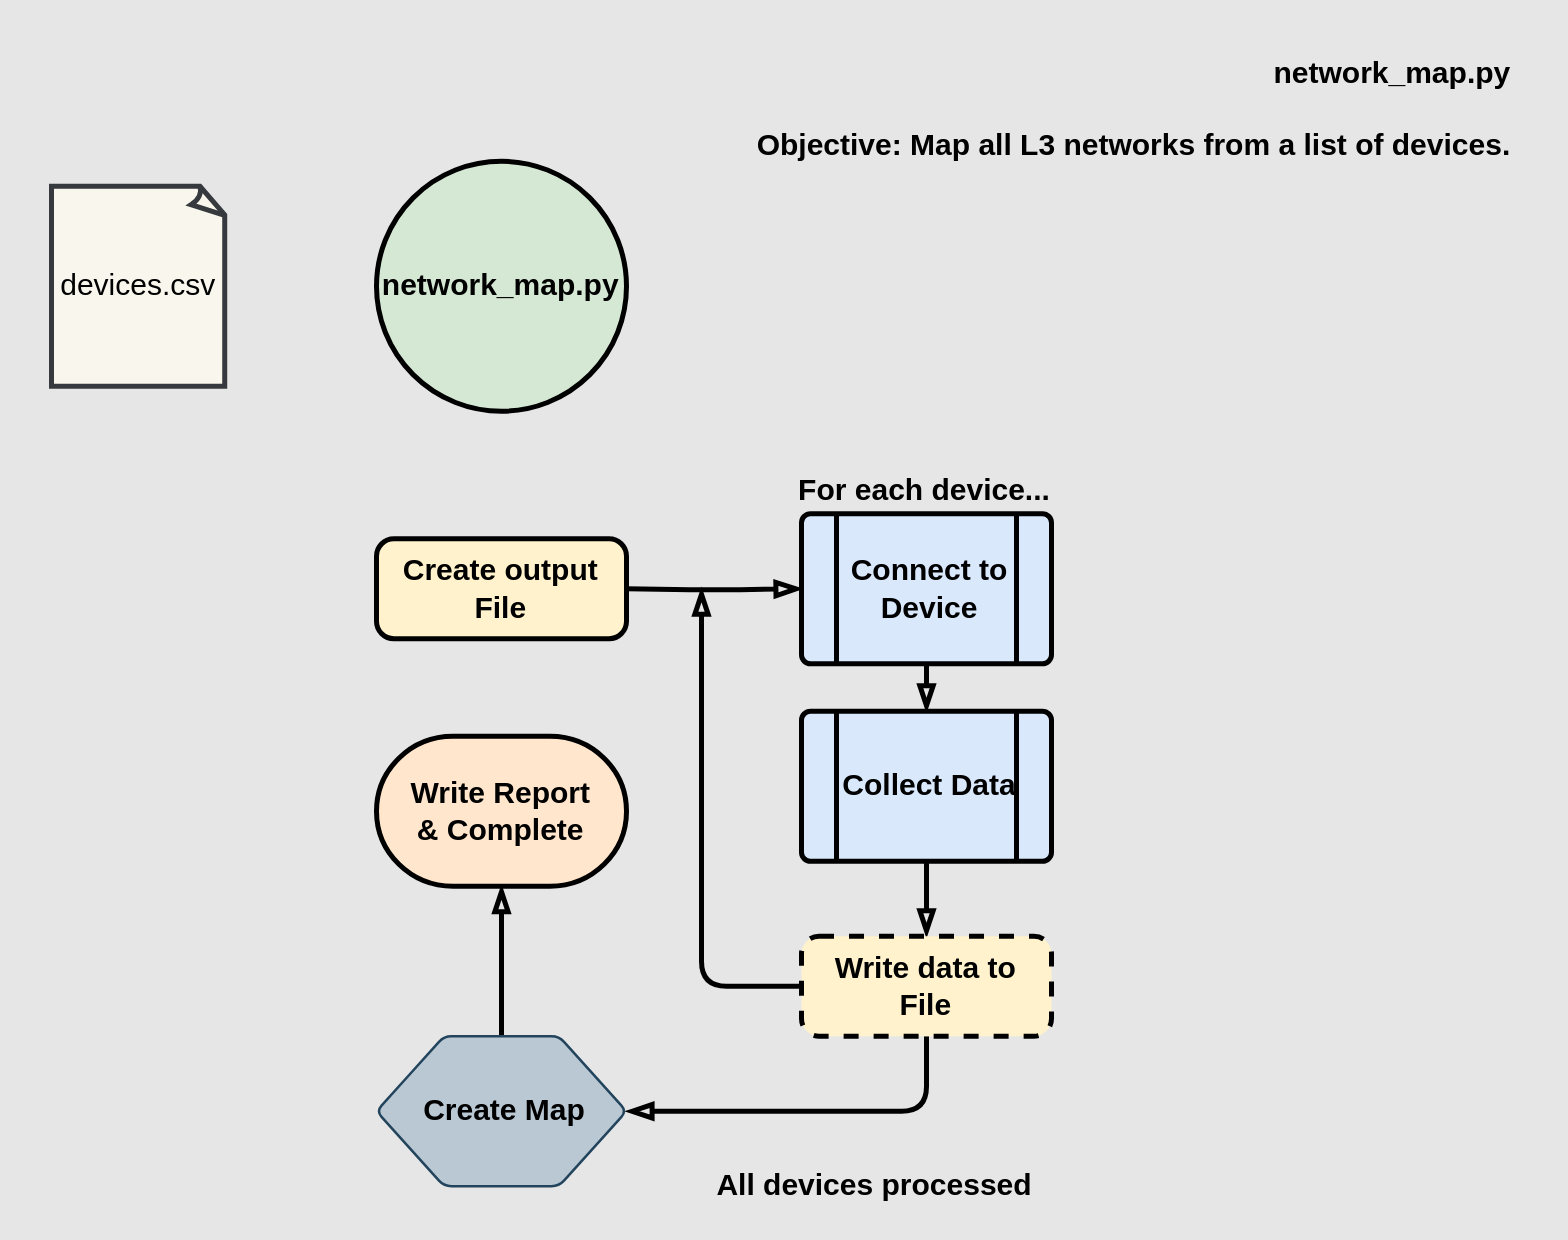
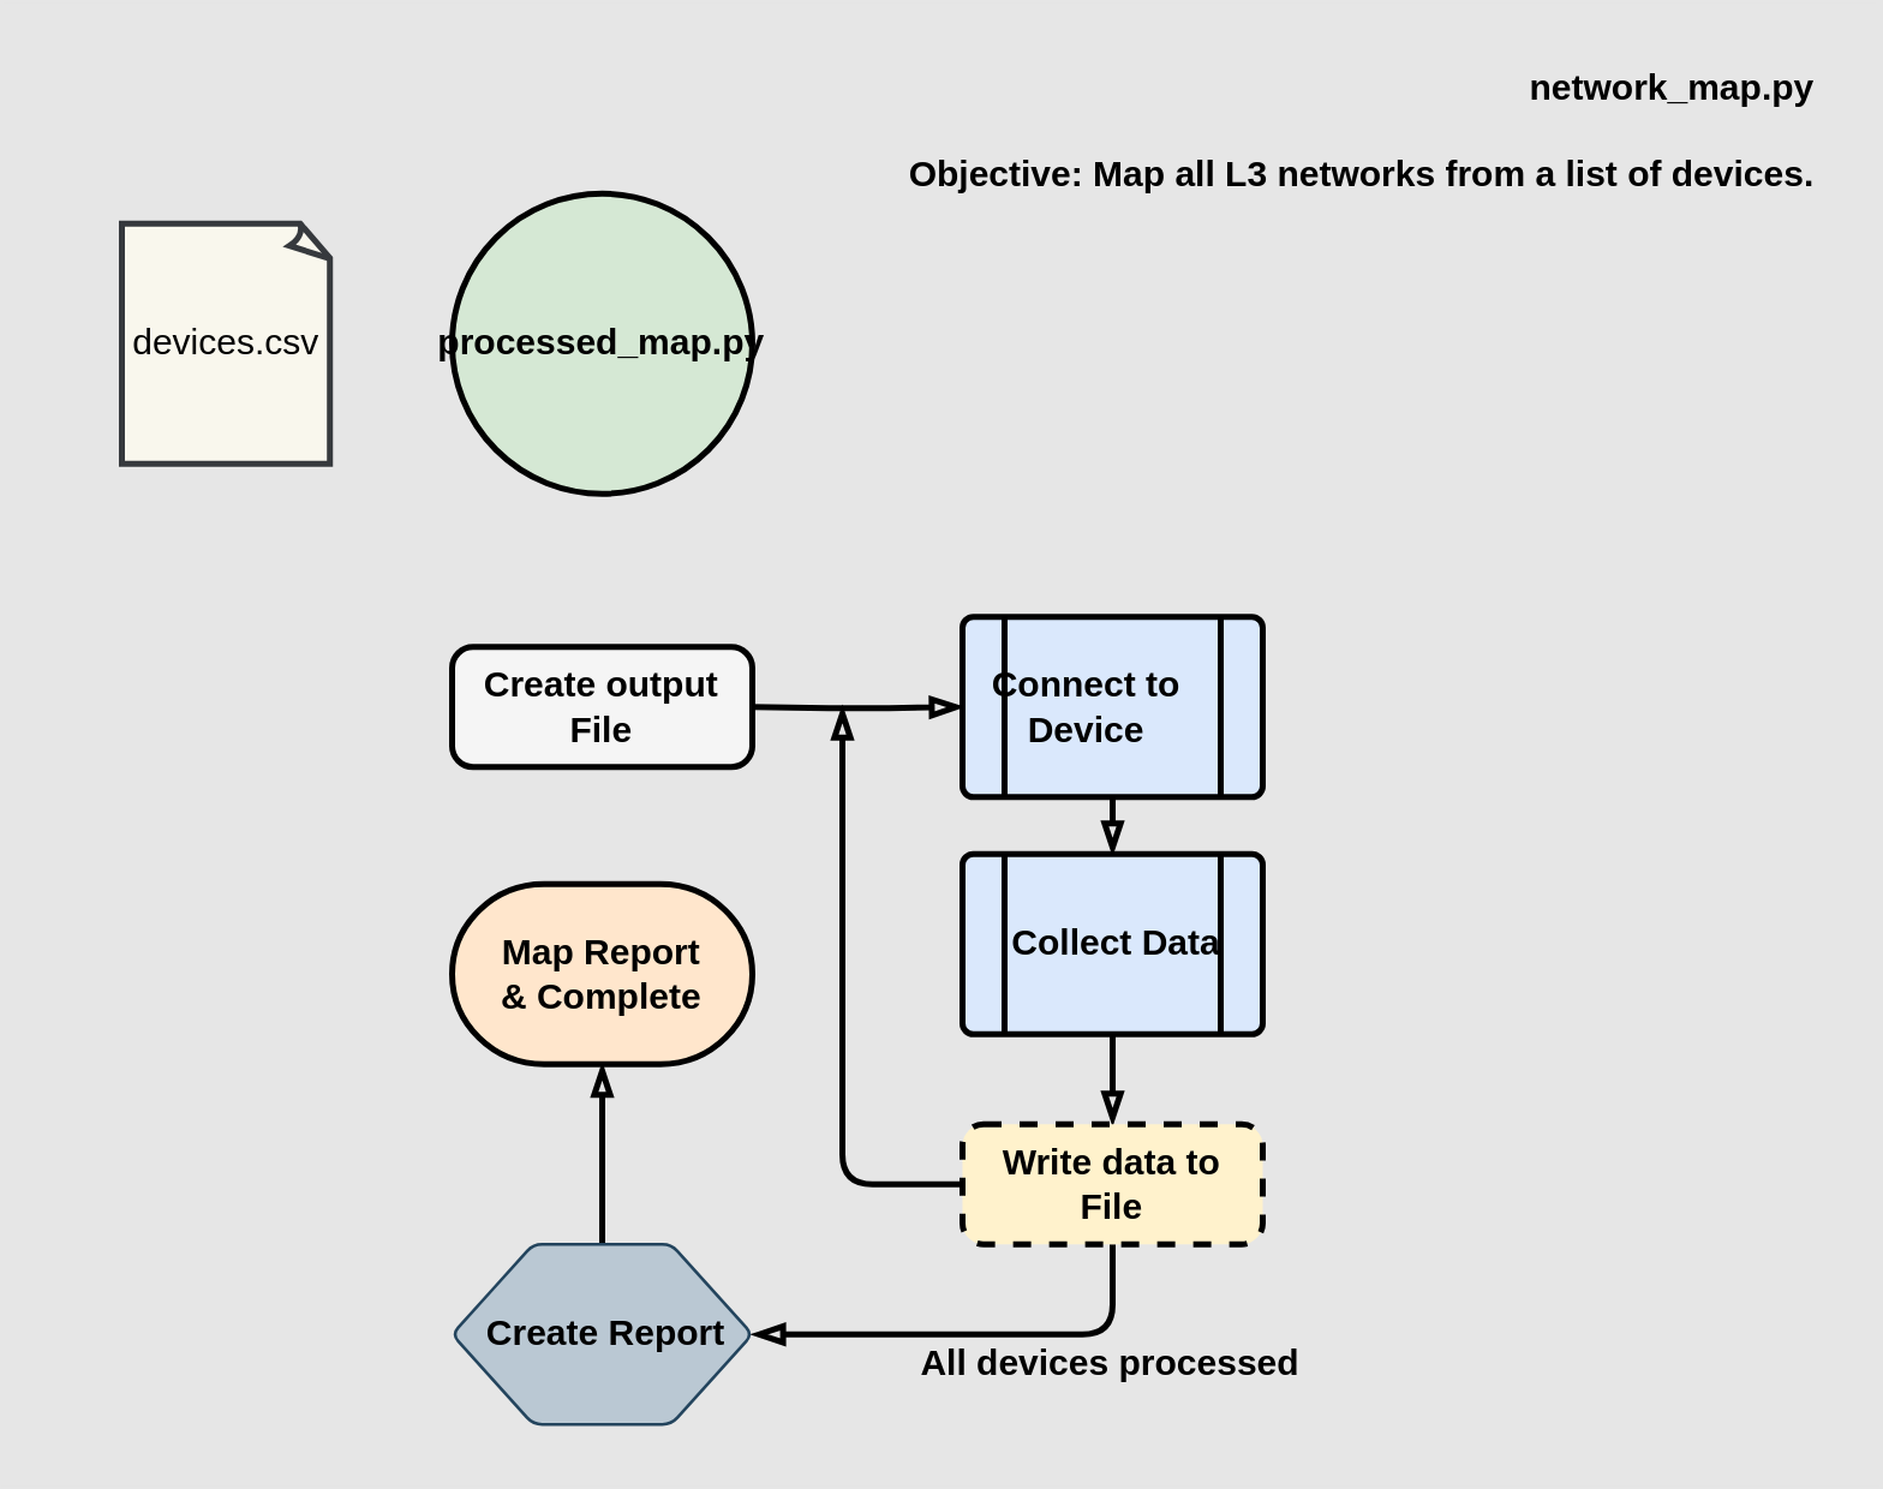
  <mxCell id="0" />
  <mxCell id="1" parent="0" />
  <mxCell id="2" value="" style="edgeStyle=orthogonalEdgeStyle;orthogonalLoop=1;jettySize=auto;html=1;entryX=0;entryY=0.5;entryDx=0;entryDy=0;strokeWidth=2;endArrow=blockThin;endFill=0;" edge="1" parent="1" target="12"><mxGeometry relative="1" as="geometry"><mxPoint x="250" y="235" as="sourcePoint" /><mxPoint x="310" y="235" as="targetPoint" /></mxGeometry></mxCell>
  <mxCell id="3" value="&lt;div align=&quot;right&quot;&gt;network_map.py&lt;/div&gt;&lt;div align=&quot;right&quot;&gt;&lt;br&gt;&lt;/div&gt;&lt;div align=&quot;right&quot;&gt;Objective: Map all L3 networks from a list of devices. &lt;br&gt;&lt;/div&gt;&lt;div align=&quot;right&quot;&gt;&lt;br&gt;&lt;/div&gt;" style="text;html=1;align=right;verticalAlign=middle;resizable=0;points=[];autosize=1;rounded=1;fontStyle=1" vertex="1" parent="1"><mxGeometry x="294" y="20" width="311" height="60" as="geometry" /></mxCell>
- <mxCell id="4" value="devices.csv" style="whiteSpace=wrap;html=1;shape=mxgraph.basic.document;rounded=1;fillColor=#f9f7ed;strokeColor=#36393d;strokeWidth=2;" vertex="1" parent="1"><mxGeometry x="20" y="74" width="70" height="80" as="geometry" /></mxCell>
+ <mxCell id="4" value="devices.csv" style="whiteSpace=wrap;html=1;shape=mxgraph.basic.document;rounded=1;fillColor=#f9f7ed;strokeColor=#36393d;strokeWidth=2;" vertex="1" parent="1"><mxGeometry x="40" y="74" width="70" height="80" as="geometry" /></mxCell>
  <mxCell id="5" value="" style="edgeStyle=orthogonalEdgeStyle;orthogonalLoop=1;jettySize=auto;html=1;strokeWidth=2;endArrow=blockThin;endFill=0;" edge="1" parent="1"><mxGeometry relative="1" as="geometry"><mxPoint x="370" y="265" as="sourcePoint" /><mxPoint x="370" y="284" as="targetPoint" /></mxGeometry></mxCell>
- <mxCell id="6" value="For each device..." style="text;html=1;align=center;verticalAlign=middle;resizable=0;points=[];autosize=1;rounded=1;fontStyle=1" vertex="1" parent="1"><mxGeometry x="313" y="187" width="111" height="18" as="geometry" /></mxCell>
  <mxCell id="7" value="" style="edgeStyle=orthogonalEdgeStyle;orthogonalLoop=1;jettySize=auto;html=1;entryX=0.5;entryY=0;entryDx=0;entryDy=0;strokeWidth=2;endArrow=blockThin;endFill=0;" edge="1" parent="1" target="18"><mxGeometry relative="1" as="geometry"><mxPoint x="370" y="344" as="sourcePoint" /><mxPoint x="370" y="364" as="targetPoint" /></mxGeometry></mxCell>
  <mxCell id="8" style="edgeStyle=orthogonalEdgeStyle;orthogonalLoop=1;jettySize=auto;html=1;exitX=0;exitY=0.5;exitDx=0;exitDy=0;strokeWidth=2;endArrow=blockThin;endFill=0;" edge="1" parent="1" source="18"><mxGeometry relative="1" as="geometry"><mxPoint x="280" y="235" as="targetPoint" /><mxPoint x="310" y="394" as="sourcePoint" /><Array as="points"><mxPoint x="280" y="394" /></Array></mxGeometry></mxCell>
  <mxCell id="9" value="" style="edgeStyle=orthogonalEdgeStyle;orthogonalLoop=1;jettySize=auto;html=1;entryX=1;entryY=0.5;entryDx=0;entryDy=0;exitX=0.5;exitY=1;exitDx=0;exitDy=0;strokeWidth=2;endArrow=blockThin;endFill=0;" edge="1" parent="1" source="18" target="19"><mxGeometry relative="1" as="geometry"><mxPoint x="370" y="424" as="sourcePoint" /><mxPoint x="260" y="454" as="targetPoint" /></mxGeometry></mxCell>
  <mxCell id="10" value="" style="edgeStyle=orthogonalEdgeStyle;orthogonalLoop=1;jettySize=auto;html=1;strokeWidth=2;endArrow=blockThin;endFill=0;" edge="1" parent="1"><mxGeometry relative="1" as="geometry"><mxPoint x="200" y="424" as="sourcePoint" /><mxPoint x="200" y="354" as="targetPoint" /></mxGeometry></mxCell>
- <mxCell id="11" value="All devices processed" style="text;html=1;align=center;verticalAlign=middle;resizable=0;points=[];autosize=1;rounded=1;fontStyle=1" vertex="1" parent="1"><mxGeometry x="280.5" y="465" width="136" height="18" as="geometry" /></mxCell>
+ <mxCell id="11" value="All devices processed" style="text;html=1;align=center;verticalAlign=middle;resizable=0;points=[];autosize=1;rounded=1;fontStyle=1" vertex="1" parent="1"><mxGeometry x="300.5" y="445" width="136" height="18" as="geometry" /></mxCell>
  <mxCell id="12" value="" style="verticalLabelPosition=bottom;verticalAlign=top;html=1;shape=process;whiteSpace=wrap;size=0.14;arcSize=6;rounded=1;fontStyle=1;fillColor=#dae8fc;strokeWidth=2;" vertex="1" parent="1"><mxGeometry x="320" y="205" width="100" height="60" as="geometry" /></mxCell>
  <mxCell id="13" value="" style="verticalLabelPosition=bottom;verticalAlign=top;html=1;shape=process;whiteSpace=wrap;size=0.14;arcSize=6;rounded=1;strokeWidth=2;fillColor=#dae8fc;" vertex="1" parent="1"><mxGeometry x="320" y="284" width="100" height="60" as="geometry" /></mxCell>
- <mxCell id="14" value="Create output&lt;br&gt;File" style="whiteSpace=wrap;html=1;absoluteArcSize=1;arcSize=14;strokeWidth=2;rounded=1;fontStyle=1;fillColor=#fff2cc;" vertex="1" parent="1"><mxGeometry x="150" y="215" width="100" height="40" as="geometry" /></mxCell>
- <mxCell id="15" value="network_map.py" style="strokeWidth=2;html=1;shape=mxgraph.flowchart.start_2;whiteSpace=wrap;rounded=1;fontStyle=1;fillColor=#d5e8d4;" vertex="1" parent="1"><mxGeometry x="150" y="64" width="100" height="100" as="geometry" /></mxCell>
- <mxCell id="16" value="&lt;div&gt;Connect to &lt;br&gt;&lt;/div&gt;&lt;div&gt;Device&lt;br&gt;&lt;/div&gt;" style="text;html=1;align=center;verticalAlign=middle;resizable=0;points=[];autosize=1;rounded=1;fontStyle=1" vertex="1" parent="1"><mxGeometry x="334" y="219" width="73" height="32" as="geometry" /></mxCell>
+ <mxCell id="14" value="Create output&lt;br&gt;File" style="whiteSpace=wrap;html=1;absoluteArcSize=1;arcSize=14;strokeWidth=2;rounded=1;fontStyle=1;fillColor=#f5f5f5;" vertex="1" parent="1"><mxGeometry x="150" y="215" width="100" height="40" as="geometry" /></mxCell>
+ <mxCell id="15" value="processed_map.py" style="strokeWidth=2;html=1;shape=mxgraph.flowchart.start_2;whiteSpace=wrap;rounded=1;fontStyle=1;fillColor=#d5e8d4;" vertex="1" parent="1"><mxGeometry x="150" y="64" width="100" height="100" as="geometry" /></mxCell>
+ <mxCell id="16" value="&lt;div&gt;Connect to &lt;br&gt;&lt;/div&gt;&lt;div&gt;Device&lt;br&gt;&lt;/div&gt;" style="text;html=1;align=center;verticalAlign=middle;resizable=0;points=[];autosize=1;rounded=1;fontStyle=1" vertex="1" parent="1"><mxGeometry x="324" y="219" width="73" height="32" as="geometry" /></mxCell>
  <mxCell id="17" value="Collect Data" style="text;html=1;align=center;verticalAlign=middle;resizable=0;points=[];autosize=1;rounded=1;fontStyle=1" vertex="1" parent="1"><mxGeometry x="331" y="305" width="79" height="18" as="geometry" /></mxCell>
  <mxCell id="18" value="Write data to &lt;br&gt;File" style="whiteSpace=wrap;html=1;absoluteArcSize=1;arcSize=14;strokeWidth=2;rounded=1;fontStyle=1;fillColor=#fff2cc;dashed=1;" vertex="1" parent="1"><mxGeometry x="320" y="374" width="100" height="40" as="geometry" /></mxCell>
  <mxCell id="19" value="" style="verticalLabelPosition=bottom;verticalAlign=top;html=1;shape=hexagon;perimeter=hexagonPerimeter2;arcSize=6;size=0.27;rounded=1;fillColor=#bac8d3;strokeColor=#23445d;" vertex="1" parent="1"><mxGeometry x="150" y="414" width="100" height="60" as="geometry" /></mxCell>
- <mxCell id="20" value="Create Map" style="text;html=1;align=center;verticalAlign=middle;resizable=0;points=[];autosize=1;rounded=1;fontStyle=1" vertex="1" parent="1"><mxGeometry x="156" y="435" width="89" height="18" as="geometry" /></mxCell>
- <mxCell id="21" value="&lt;div&gt;Write Report&lt;/div&gt;&lt;div&gt;&amp;amp; Complete&lt;br&gt;&lt;/div&gt;" style="strokeWidth=2;html=1;shape=mxgraph.flowchart.terminator;whiteSpace=wrap;rounded=1;fontStyle=1;fillColor=#ffe6cc;" vertex="1" parent="1"><mxGeometry x="150" y="294" width="100" height="60" as="geometry" /></mxCell>
+ <mxCell id="20" value="Create Report" style="text;html=1;align=center;verticalAlign=middle;resizable=0;points=[];autosize=1;rounded=1;fontStyle=1" vertex="1" parent="1"><mxGeometry x="156" y="435" width="89" height="18" as="geometry" /></mxCell>
+ <mxCell id="21" value="&lt;div&gt;Map Report&lt;/div&gt;&lt;div&gt;&amp;amp; Complete&lt;br&gt;&lt;/div&gt;" style="strokeWidth=2;html=1;shape=mxgraph.flowchart.terminator;whiteSpace=wrap;rounded=1;fontStyle=1;fillColor=#ffe6cc;" vertex="1" parent="1"><mxGeometry x="150" y="294" width="100" height="60" as="geometry" /></mxCell>
